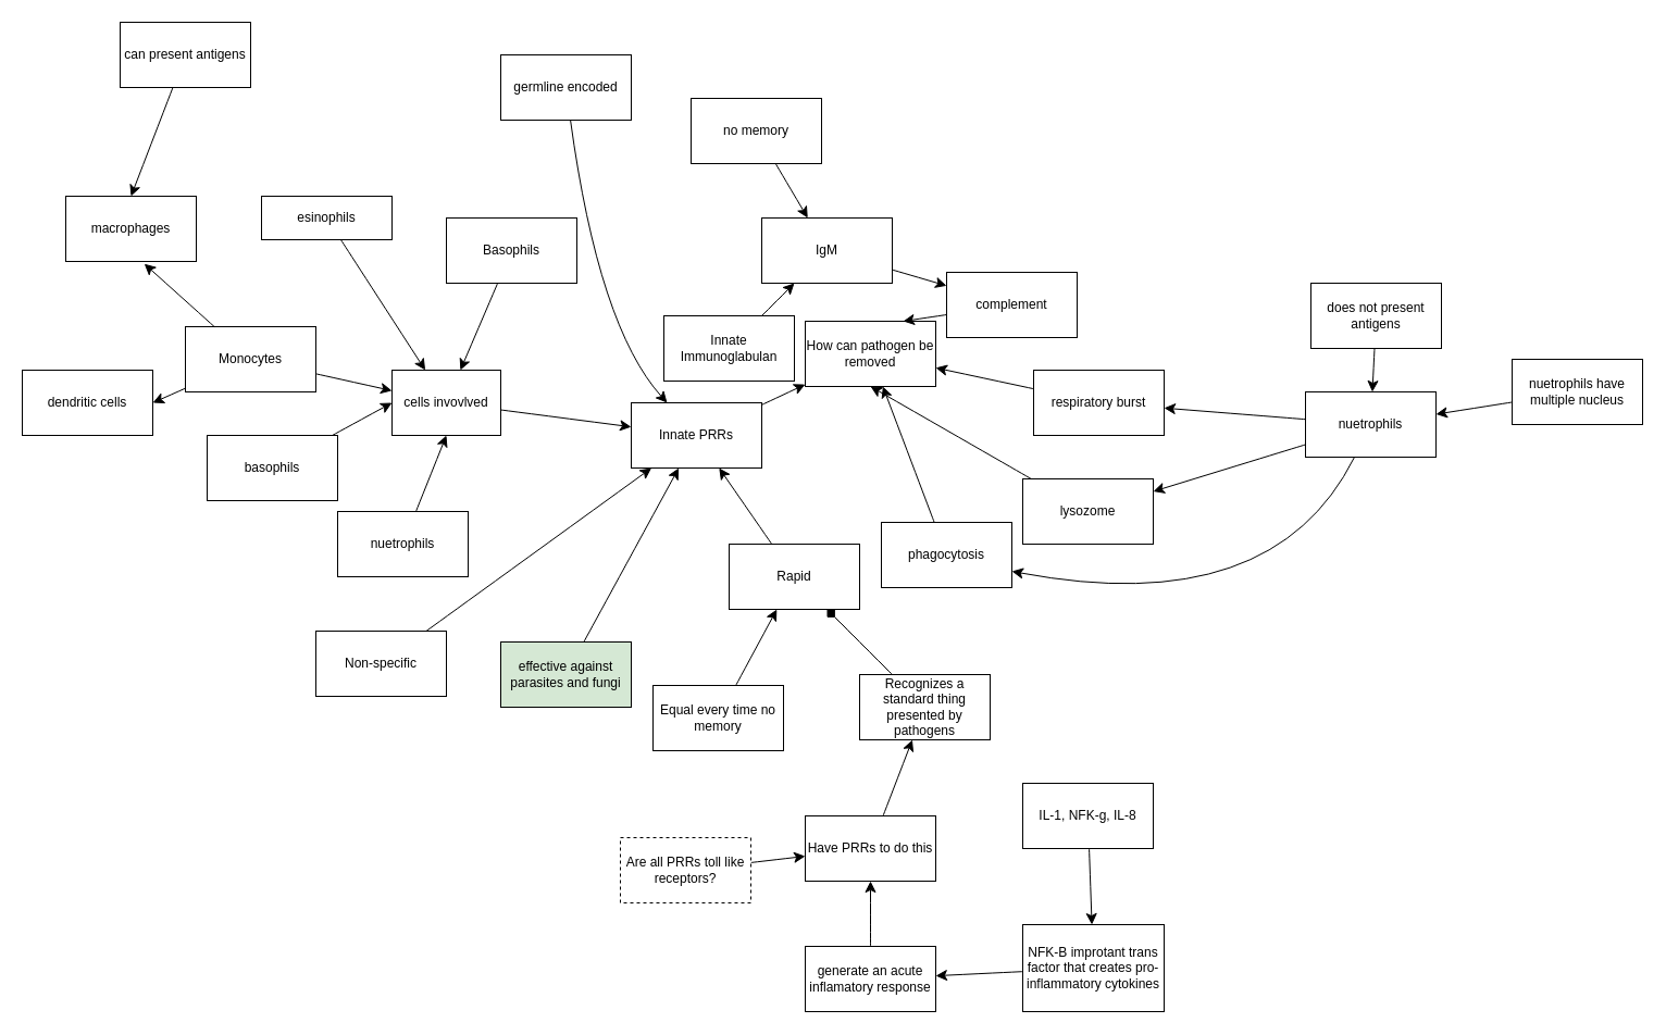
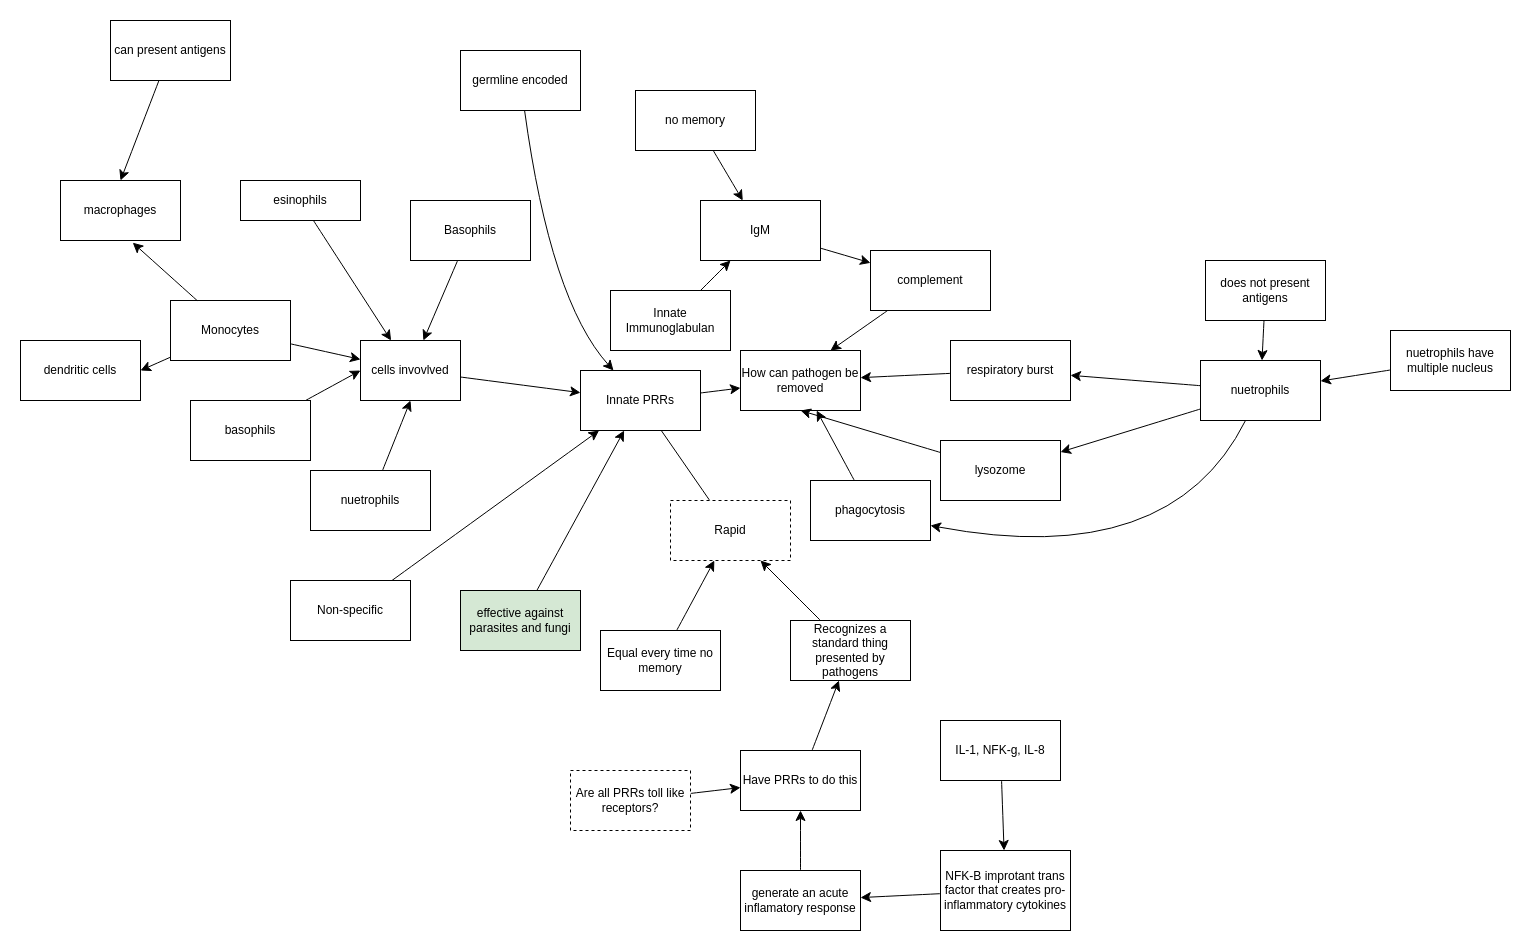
  <mxCell id="0" />
  <mxCell id="1" parent="0" />
  <mxCell id="2" value="" style="edgeStyle=none;curved=1;rounded=0;orthogonalLoop=1;jettySize=auto;html=1;fontSize=12;startSize=8;endSize=8;" edge="1" parent="1" source="3" target="22"><mxGeometry relative="1" as="geometry" /></mxCell>
  <mxCell id="3" value="Innate PRRs" style="rounded=0;whiteSpace=wrap;html=1;" vertex="1" parent="1"><mxGeometry x="580" y="370" width="120" height="60" as="geometry" /></mxCell>
  <mxCell id="4" style="edgeStyle=none;curved=1;rounded=0;orthogonalLoop=1;jettySize=auto;html=1;fontSize=12;startSize=8;endSize=8;" edge="1" parent="1" source="5" target="3"><mxGeometry relative="1" as="geometry" /></mxCell>
  <mxCell id="5" value="Non-specific" style="rounded=0;whiteSpace=wrap;html=1;" vertex="1" parent="1"><mxGeometry x="290" y="580" width="120" height="60" as="geometry" /></mxCell>
- <mxCell id="6" style="edgeStyle=none;curved=1;rounded=0;orthogonalLoop=1;jettySize=auto;html=1;fontSize=12;startSize=8;endSize=8;" edge="1" parent="1" source="7" target="3"><mxGeometry relative="1" as="geometry" /></mxCell>
- <mxCell id="7" value="Rapid" style="rounded=0;whiteSpace=wrap;html=1;" vertex="1" parent="1"><mxGeometry x="670" y="500" width="120" height="60" as="geometry" /></mxCell>
+ <mxCell id="6" style="edgeStyle=none;curved=1;rounded=0;orthogonalLoop=1;jettySize=auto;html=1;fontSize=12;startSize=8;endSize=8;endArrow=none;" edge="1" parent="1" source="7" target="3"><mxGeometry relative="1" as="geometry" /></mxCell>
+ <mxCell id="7" value="Rapid" style="rounded=0;whiteSpace=wrap;html=1;dashed=1;" vertex="1" parent="1"><mxGeometry x="670" y="500" width="120" height="60" as="geometry" /></mxCell>
  <mxCell id="8" style="edgeStyle=none;curved=1;rounded=0;orthogonalLoop=1;jettySize=auto;html=1;fontSize=12;startSize=8;endSize=8;" edge="1" parent="1" source="9" target="7"><mxGeometry relative="1" as="geometry" /></mxCell>
  <mxCell id="9" value="Equal every time no memory" style="rounded=0;whiteSpace=wrap;html=1;" vertex="1" parent="1"><mxGeometry x="600" y="630" width="120" height="60" as="geometry" /></mxCell>
- <mxCell id="10" style="edgeStyle=none;curved=1;rounded=0;orthogonalLoop=1;jettySize=auto;html=1;fontSize=12;startSize=8;endSize=8;endArrow=diamond;" edge="1" parent="1" source="11" target="7"><mxGeometry relative="1" as="geometry" /></mxCell>
+ <mxCell id="10" style="edgeStyle=none;curved=1;rounded=0;orthogonalLoop=1;jettySize=auto;html=1;fontSize=12;startSize=8;endSize=8;" edge="1" parent="1" source="11" target="7"><mxGeometry relative="1" as="geometry" /></mxCell>
  <mxCell id="11" value="Recognizes a standard thing presented by pathogens" style="rounded=0;whiteSpace=wrap;html=1;" vertex="1" parent="1"><mxGeometry x="790" y="620" width="120" height="60" as="geometry" /></mxCell>
  <mxCell id="12" style="edgeStyle=none;curved=1;rounded=0;orthogonalLoop=1;jettySize=auto;html=1;fontSize=12;startSize=8;endSize=8;" edge="1" parent="1" source="13" target="11"><mxGeometry relative="1" as="geometry" /></mxCell>
  <mxCell id="13" value="Have PRRs to do this" style="rounded=0;whiteSpace=wrap;html=1;" vertex="1" parent="1"><mxGeometry x="740" y="750" width="120" height="60" as="geometry" /></mxCell>
  <mxCell id="14" value="" style="edgeStyle=none;curved=1;rounded=0;orthogonalLoop=1;jettySize=auto;html=1;fontSize=12;startSize=8;endSize=8;" edge="1" parent="1" source="15" target="13"><mxGeometry relative="1" as="geometry" /></mxCell>
  <mxCell id="15" value="Are all PRRs toll like receptors?" style="rounded=0;whiteSpace=wrap;html=1;dashed=1;" vertex="1" parent="1"><mxGeometry x="570" y="770" width="120" height="60" as="geometry" /></mxCell>
  <mxCell id="16" value="" style="edgeStyle=none;curved=1;rounded=0;orthogonalLoop=1;jettySize=auto;html=1;fontSize=12;startSize=8;endSize=8;" edge="1" parent="1" source="17" target="13"><mxGeometry relative="1" as="geometry" /></mxCell>
  <mxCell id="17" value="generate an acute inflamatory response" style="rounded=0;whiteSpace=wrap;html=1;" vertex="1" parent="1"><mxGeometry x="740" y="870" width="120" height="60" as="geometry" /></mxCell>
  <mxCell id="18" value="" style="edgeStyle=none;curved=1;rounded=0;orthogonalLoop=1;jettySize=auto;html=1;fontSize=12;startSize=8;endSize=8;" edge="1" parent="1" source="19" target="17"><mxGeometry relative="1" as="geometry" /></mxCell>
  <mxCell id="19" value="NFK-B improtant trans factor that creates pro-inflammatory cytokines" style="rounded=0;whiteSpace=wrap;html=1;" vertex="1" parent="1"><mxGeometry x="940" y="850" width="130" height="80" as="geometry" /></mxCell>
  <mxCell id="20" value="" style="edgeStyle=none;curved=1;rounded=0;orthogonalLoop=1;jettySize=auto;html=1;fontSize=12;startSize=8;endSize=8;" edge="1" parent="1" source="21" target="19"><mxGeometry relative="1" as="geometry" /></mxCell>
  <mxCell id="21" value="IL-1, NFK-g, IL-8" style="rounded=0;whiteSpace=wrap;html=1;" vertex="1" parent="1"><mxGeometry x="940" y="720" width="120" height="60" as="geometry" /></mxCell>
- <mxCell id="22" value="How can pathogen be removed" style="rounded=0;whiteSpace=wrap;html=1;" vertex="1" parent="1"><mxGeometry x="740" y="295" width="120" height="60" as="geometry" /></mxCell>
+ <mxCell id="22" value="How can pathogen be removed" style="rounded=0;whiteSpace=wrap;html=1;" vertex="1" parent="1"><mxGeometry x="740" y="350" width="120" height="60" as="geometry" /></mxCell>
  <mxCell id="23" value="" style="edgeStyle=none;curved=1;rounded=0;orthogonalLoop=1;jettySize=auto;html=1;fontSize=12;startSize=8;endSize=8;" edge="1" parent="1" source="24" target="30"><mxGeometry relative="1" as="geometry" /></mxCell>
  <mxCell id="24" value="IgM" style="rounded=0;whiteSpace=wrap;html=1;" vertex="1" parent="1"><mxGeometry x="700" y="200" width="120" height="60" as="geometry" /></mxCell>
  <mxCell id="25" value="" style="edgeStyle=none;curved=1;rounded=0;orthogonalLoop=1;jettySize=auto;html=1;fontSize=12;startSize=8;endSize=8;" edge="1" parent="1" source="26" target="24"><mxGeometry relative="1" as="geometry" /></mxCell>
  <mxCell id="26" value="Innate Immunoglabulan" style="rounded=0;whiteSpace=wrap;html=1;" vertex="1" parent="1"><mxGeometry x="610" y="290" width="120" height="60" as="geometry" /></mxCell>
  <mxCell id="27" style="edgeStyle=none;curved=1;rounded=0;orthogonalLoop=1;jettySize=auto;html=1;fontSize=12;startSize=8;endSize=8;" edge="1" parent="1" source="28" target="24"><mxGeometry relative="1" as="geometry" /></mxCell>
  <mxCell id="28" value="no memory" style="rounded=0;whiteSpace=wrap;html=1;" vertex="1" parent="1"><mxGeometry x="635" y="90" width="120" height="60" as="geometry" /></mxCell>
  <mxCell id="29" style="edgeStyle=none;curved=1;rounded=0;orthogonalLoop=1;jettySize=auto;html=1;entryX=0.75;entryY=0;entryDx=0;entryDy=0;fontSize=12;startSize=8;endSize=8;" edge="1" parent="1" source="30" target="22"><mxGeometry relative="1" as="geometry" /></mxCell>
  <mxCell id="30" value="complement" style="rounded=0;whiteSpace=wrap;html=1;" vertex="1" parent="1"><mxGeometry x="870" y="250" width="120" height="60" as="geometry" /></mxCell>
  <mxCell id="31" style="edgeStyle=none;curved=1;rounded=0;orthogonalLoop=1;jettySize=auto;html=1;fontSize=12;startSize=8;endSize=8;" edge="1" parent="1" source="32" target="22"><mxGeometry relative="1" as="geometry" /></mxCell>
  <mxCell id="32" value="respiratory burst" style="rounded=0;whiteSpace=wrap;html=1;" vertex="1" parent="1"><mxGeometry x="950" y="340" width="120" height="60" as="geometry" /></mxCell>
  <mxCell id="33" style="edgeStyle=none;curved=1;rounded=0;orthogonalLoop=1;jettySize=auto;html=1;entryX=0.5;entryY=1;entryDx=0;entryDy=0;fontSize=12;startSize=8;endSize=8;" edge="1" parent="1" source="34" target="22"><mxGeometry relative="1" as="geometry" /></mxCell>
  <mxCell id="34" value="lysozome" style="rounded=0;whiteSpace=wrap;html=1;" vertex="1" parent="1"><mxGeometry x="940" y="440" width="120" height="60" as="geometry" /></mxCell>
  <mxCell id="35" style="edgeStyle=none;curved=1;rounded=0;orthogonalLoop=1;jettySize=auto;html=1;fontSize=12;startSize=8;endSize=8;" edge="1" parent="1" source="36" target="22"><mxGeometry relative="1" as="geometry" /></mxCell>
  <mxCell id="36" value="phagocytosis" style="rounded=0;whiteSpace=wrap;html=1;" vertex="1" parent="1"><mxGeometry x="810" y="480" width="120" height="60" as="geometry" /></mxCell>
  <mxCell id="37" style="edgeStyle=none;curved=1;rounded=0;orthogonalLoop=1;jettySize=auto;html=1;fontSize=12;startSize=8;endSize=8;" edge="1" parent="1" source="40" target="32"><mxGeometry relative="1" as="geometry" /></mxCell>
  <mxCell id="38" style="edgeStyle=none;curved=1;rounded=0;orthogonalLoop=1;jettySize=auto;html=1;fontSize=12;startSize=8;endSize=8;" edge="1" parent="1" source="40" target="34"><mxGeometry relative="1" as="geometry" /></mxCell>
  <mxCell id="39" style="edgeStyle=none;curved=1;rounded=0;orthogonalLoop=1;jettySize=auto;html=1;entryX=1;entryY=0.75;entryDx=0;entryDy=0;fontSize=12;startSize=8;endSize=8;" edge="1" parent="1" source="40" target="36"><mxGeometry relative="1" as="geometry"><Array as="points"><mxPoint x="1170" y="570" /></Array></mxGeometry></mxCell>
  <mxCell id="40" value="nuetrophils" style="rounded=0;whiteSpace=wrap;html=1;" vertex="1" parent="1"><mxGeometry x="1200" y="360" width="120" height="60" as="geometry" /></mxCell>
  <mxCell id="41" value="" style="edgeStyle=none;curved=1;rounded=0;orthogonalLoop=1;jettySize=auto;html=1;fontSize=12;startSize=8;endSize=8;" edge="1" parent="1" source="42" target="40"><mxGeometry relative="1" as="geometry" /></mxCell>
  <mxCell id="42" value="does not present antigens" style="rounded=0;whiteSpace=wrap;html=1;" vertex="1" parent="1"><mxGeometry x="1205" y="260" width="120" height="60" as="geometry" /></mxCell>
  <mxCell id="43" style="edgeStyle=none;curved=1;rounded=0;orthogonalLoop=1;jettySize=auto;html=1;fontSize=12;startSize=8;endSize=8;" edge="1" parent="1" source="44" target="40"><mxGeometry relative="1" as="geometry" /></mxCell>
  <mxCell id="44" value="nuetrophils have multiple nucleus" style="rounded=0;whiteSpace=wrap;html=1;" vertex="1" parent="1"><mxGeometry x="1390" y="330" width="120" height="60" as="geometry" /></mxCell>
  <mxCell id="45" style="edgeStyle=none;curved=1;rounded=0;orthogonalLoop=1;jettySize=auto;html=1;fontSize=12;startSize=8;endSize=8;" edge="1" parent="1" source="46" target="3"><mxGeometry relative="1" as="geometry" /></mxCell>
  <mxCell id="46" value="cells invovlved" style="rounded=0;whiteSpace=wrap;html=1;" vertex="1" parent="1"><mxGeometry x="360" y="340" width="100" height="60" as="geometry" /></mxCell>
  <mxCell id="47" style="edgeStyle=none;curved=1;rounded=0;orthogonalLoop=1;jettySize=auto;html=1;fontSize=12;startSize=8;endSize=8;" edge="1" parent="1" source="48" target="46"><mxGeometry relative="1" as="geometry" /></mxCell>
  <mxCell id="48" value="Basophils" style="rounded=0;whiteSpace=wrap;html=1;" vertex="1" parent="1"><mxGeometry x="410" y="200" width="120" height="60" as="geometry" /></mxCell>
  <mxCell id="49" style="edgeStyle=none;curved=1;rounded=0;orthogonalLoop=1;jettySize=auto;html=1;fontSize=12;startSize=8;endSize=8;" edge="1" parent="1" source="50" target="46"><mxGeometry relative="1" as="geometry" /></mxCell>
  <mxCell id="50" value="esinophils" style="rounded=0;whiteSpace=wrap;html=1;" vertex="1" parent="1"><mxGeometry x="240" y="180" width="120" height="40" as="geometry" /></mxCell>
  <mxCell id="51" style="edgeStyle=none;curved=1;rounded=0;orthogonalLoop=1;jettySize=auto;html=1;fontSize=12;startSize=8;endSize=8;" edge="1" parent="1" source="53" target="46"><mxGeometry relative="1" as="geometry" /></mxCell>
  <mxCell id="52" style="edgeStyle=none;curved=1;rounded=0;orthogonalLoop=1;jettySize=auto;html=1;entryX=1;entryY=0.5;entryDx=0;entryDy=0;fontSize=12;startSize=8;endSize=8;" edge="1" parent="1" source="53" target="60"><mxGeometry relative="1" as="geometry" /></mxCell>
  <mxCell id="53" value="Monocytes" style="rounded=0;whiteSpace=wrap;html=1;" vertex="1" parent="1"><mxGeometry x="170" y="300" width="120" height="60" as="geometry" /></mxCell>
  <mxCell id="54" style="edgeStyle=none;curved=1;rounded=0;orthogonalLoop=1;jettySize=auto;html=1;entryX=0;entryY=0.5;entryDx=0;entryDy=0;fontSize=12;startSize=8;endSize=8;" edge="1" parent="1" source="55" target="46"><mxGeometry relative="1" as="geometry" /></mxCell>
  <mxCell id="55" value="basophils" style="rounded=0;whiteSpace=wrap;html=1;" vertex="1" parent="1"><mxGeometry x="190" y="400" width="120" height="60" as="geometry" /></mxCell>
  <mxCell id="56" value="" style="edgeStyle=none;curved=1;rounded=0;orthogonalLoop=1;jettySize=auto;html=1;entryX=0.5;entryY=1;entryDx=0;entryDy=0;fontSize=12;startSize=8;endSize=8;" edge="1" parent="1" source="57" target="46"><mxGeometry relative="1" as="geometry" /></mxCell>
  <mxCell id="57" value="nuetrophils" style="rounded=0;whiteSpace=wrap;html=1;" vertex="1" parent="1"><mxGeometry x="310" y="470" width="120" height="60" as="geometry" /></mxCell>
  <mxCell id="58" value="macrophages" style="rounded=0;whiteSpace=wrap;html=1;" vertex="1" parent="1"><mxGeometry x="60" y="180" width="120" height="60" as="geometry" /></mxCell>
  <mxCell id="59" style="edgeStyle=none;curved=1;rounded=0;orthogonalLoop=1;jettySize=auto;html=1;entryX=0.602;entryY=1.036;entryDx=0;entryDy=0;entryPerimeter=0;fontSize=12;startSize=8;endSize=8;" edge="1" parent="1" source="53" target="58"><mxGeometry relative="1" as="geometry" /></mxCell>
  <mxCell id="60" value="dendritic cells" style="rounded=0;whiteSpace=wrap;html=1;" vertex="1" parent="1"><mxGeometry x="20" y="340" width="120" height="60" as="geometry" /></mxCell>
  <mxCell id="61" style="edgeStyle=none;curved=1;rounded=0;orthogonalLoop=1;jettySize=auto;html=1;entryX=0.5;entryY=0;entryDx=0;entryDy=0;fontSize=12;startSize=8;endSize=8;" edge="1" parent="1" source="62" target="58"><mxGeometry relative="1" as="geometry" /></mxCell>
  <mxCell id="62" value="can present antigens" style="rounded=0;whiteSpace=wrap;html=1;" vertex="1" parent="1"><mxGeometry x="110" y="20" width="120" height="60" as="geometry" /></mxCell>
  <mxCell id="63" style="edgeStyle=none;curved=1;rounded=0;orthogonalLoop=1;jettySize=auto;html=1;fontSize=12;startSize=8;endSize=8;" edge="1" parent="1" source="64" target="3"><mxGeometry relative="1" as="geometry" /></mxCell>
  <mxCell id="64" value="effective against parasites and fungi" style="rounded=0;whiteSpace=wrap;html=1;fillColor=#d5e8d4;" vertex="1" parent="1"><mxGeometry x="460" y="590" width="120" height="60" as="geometry" /></mxCell>
  <mxCell id="65" style="edgeStyle=none;curved=1;rounded=0;orthogonalLoop=1;jettySize=auto;html=1;fontSize=12;startSize=8;endSize=8;" edge="1" parent="1" source="66" target="3"><mxGeometry relative="1" as="geometry"><Array as="points"><mxPoint x="550" y="300" /></Array></mxGeometry></mxCell>
  <mxCell id="66" value="germline encoded" style="rounded=0;whiteSpace=wrap;html=1;" vertex="1" parent="1"><mxGeometry x="460" y="50" width="120" height="60" as="geometry" /></mxCell>
